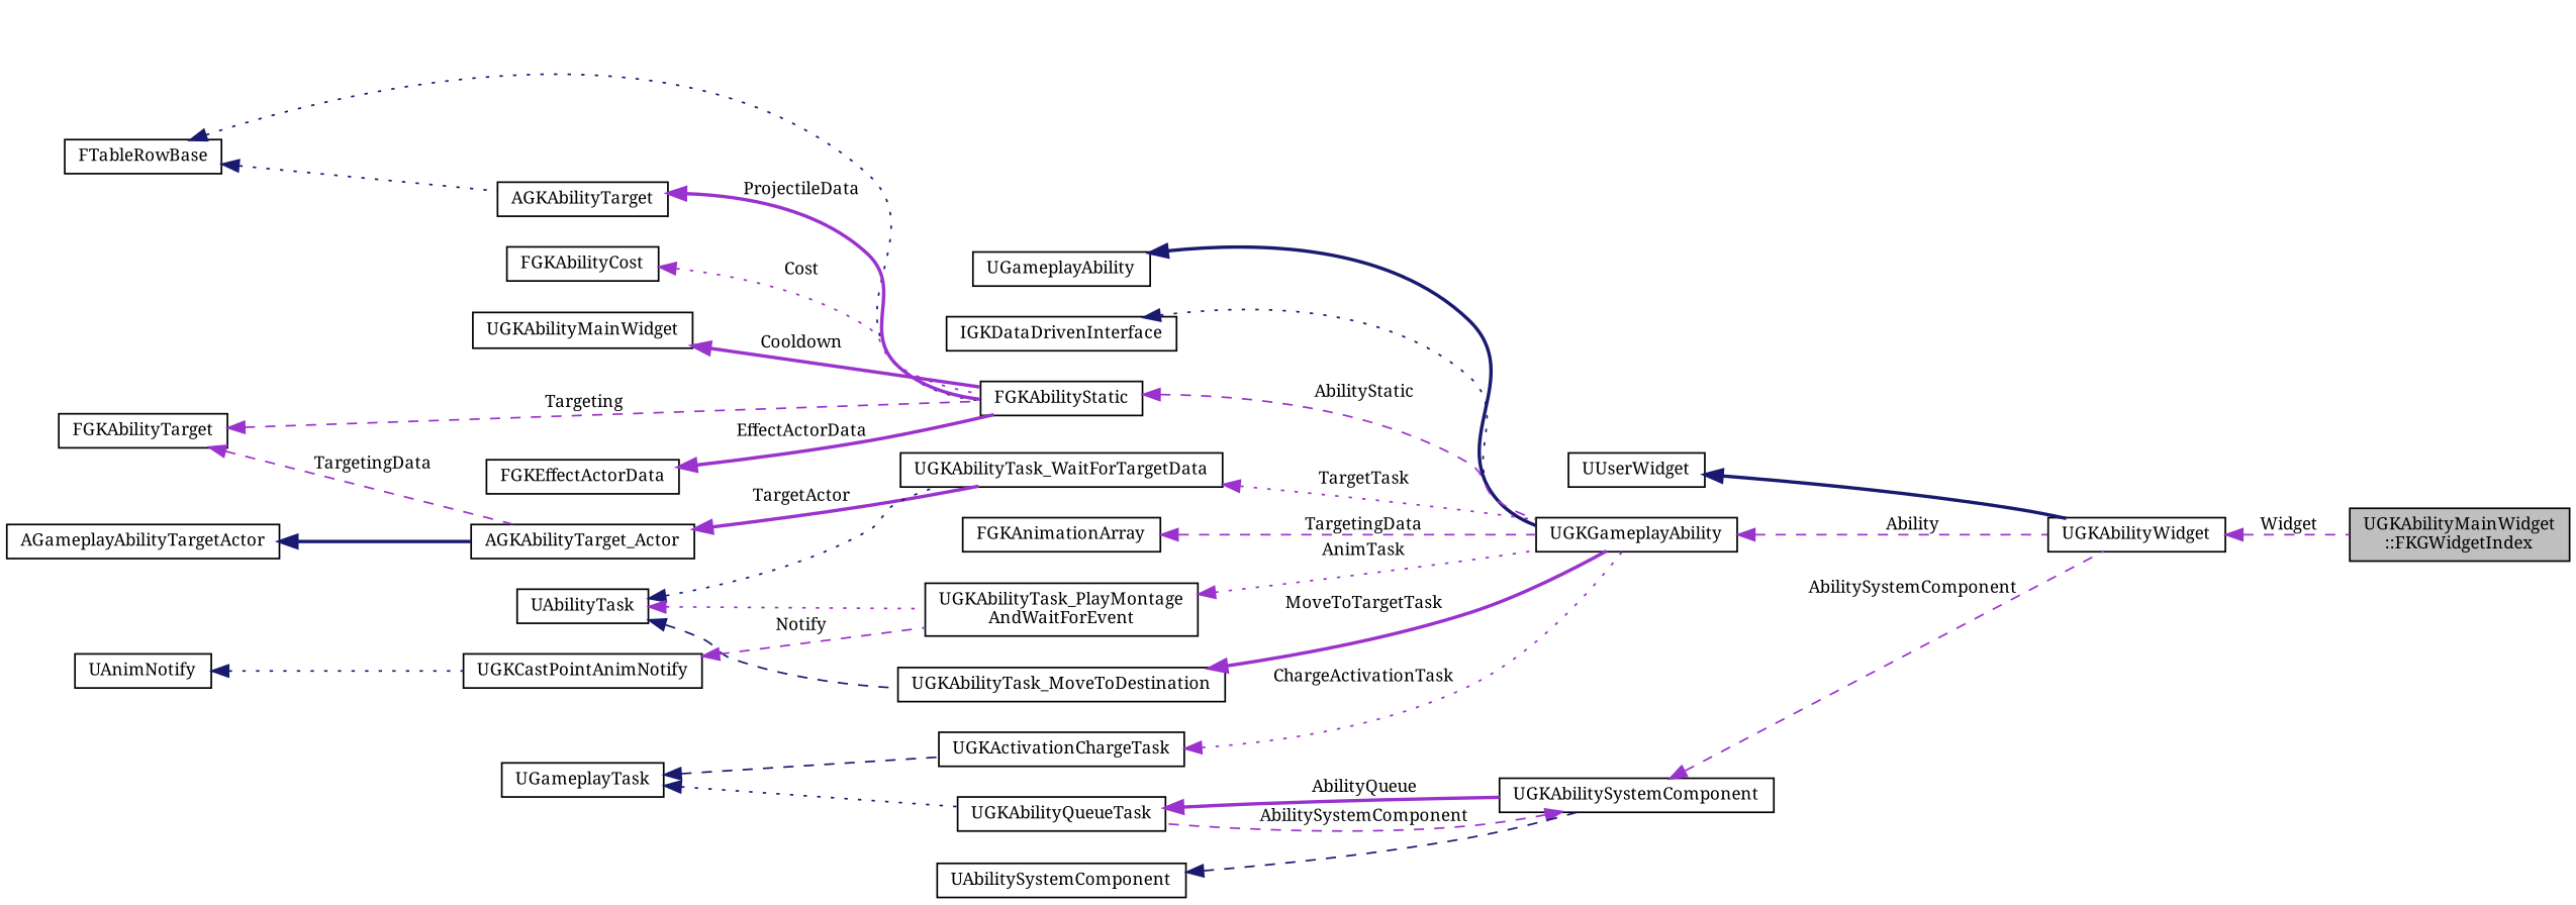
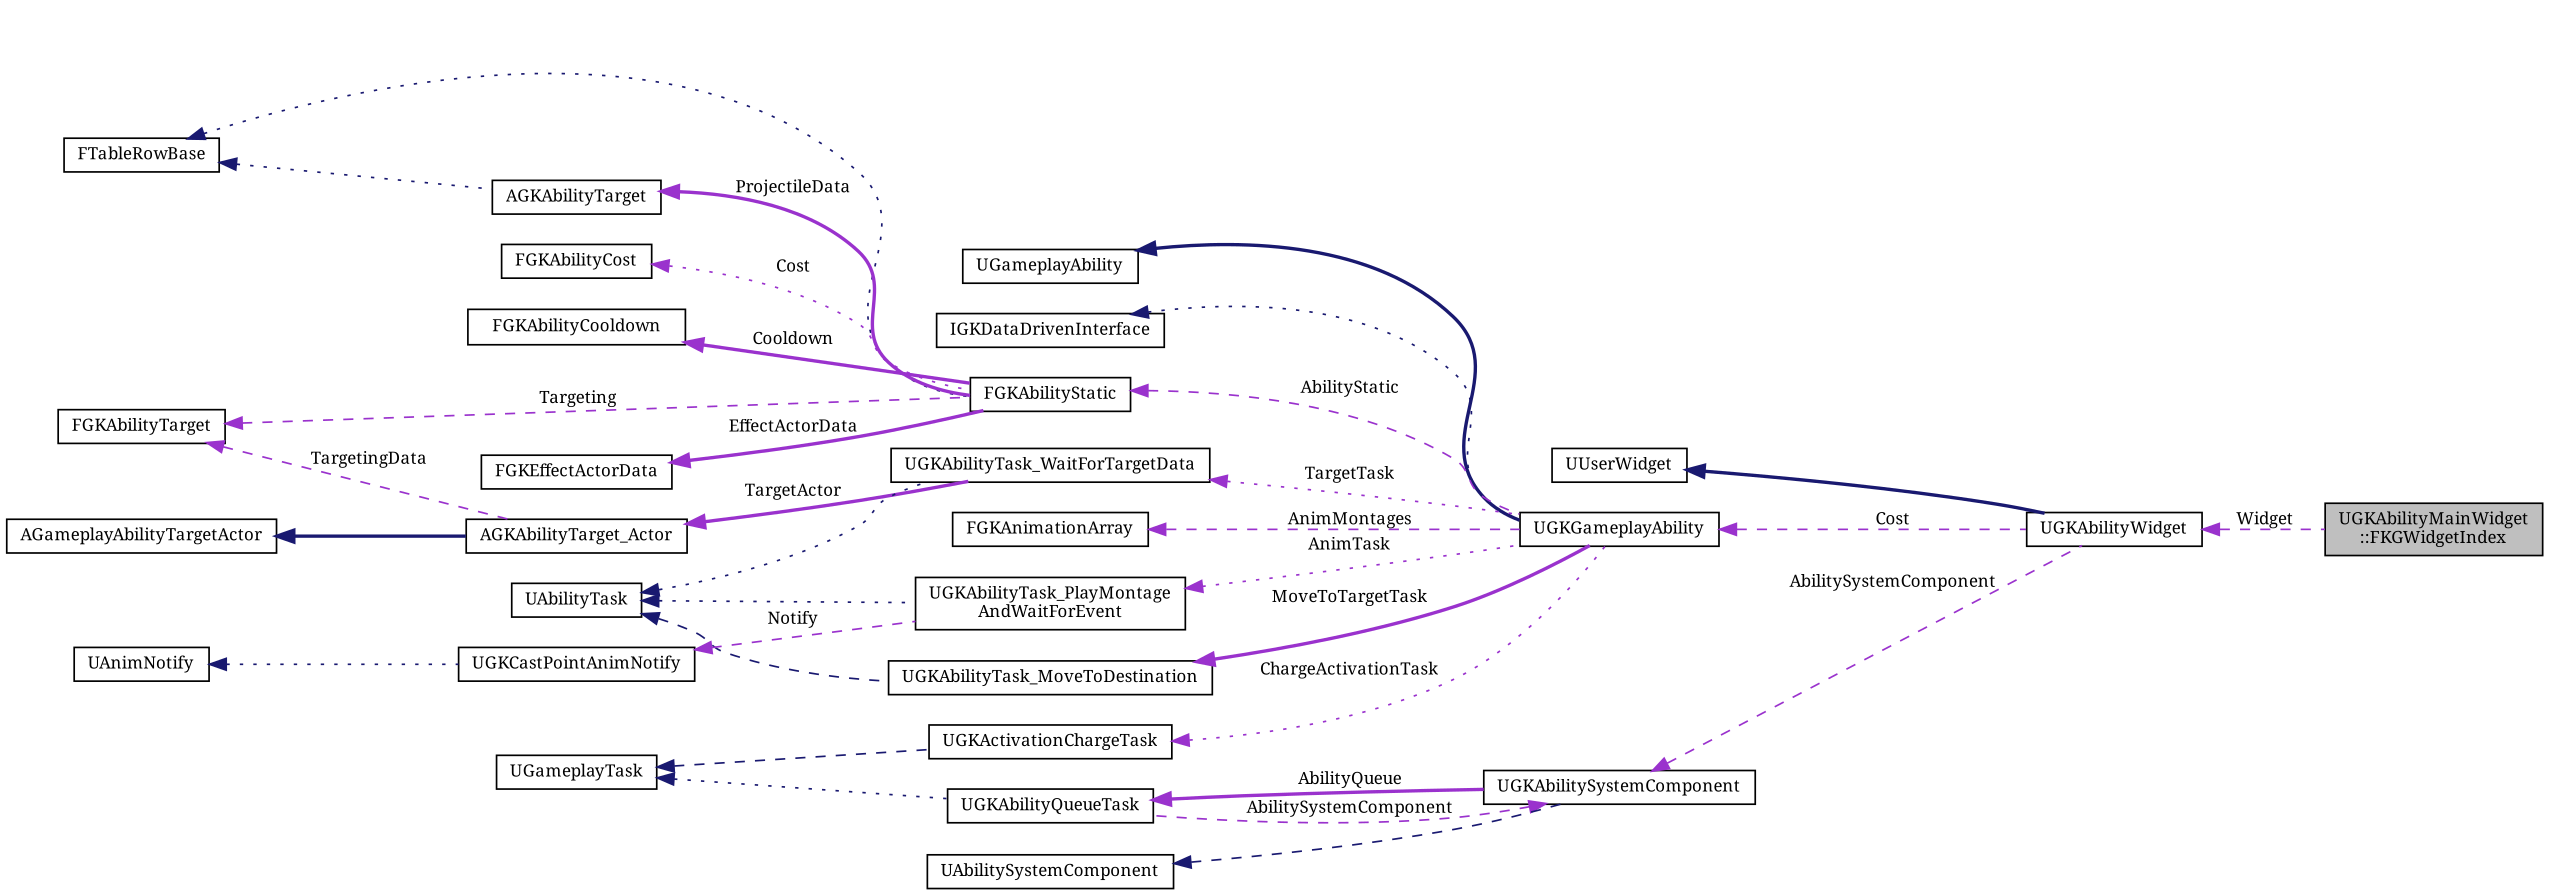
  digraph {
    fontname="Noto Serif"
    rankdir=LR
    node [color=black fillcolor=white fontname="Noto Serif" fontsize=10 shape=record style=filled]
    edge [color=darkorchid3 dir=back fontname="Noto Serif" fontsize=10 labelfontname=Helvetica labelfontsize=10 style=dashed]
    n1 [fillcolor=grey75 fontcolor=black height=0.2 label="UGKAbilityMainWidget\l::FKGWidgetIndex" width=0.4]
    n2 [height=0.2 label=UGKAbilityWidget width=0.4]
    n3 [height=0.2 label=UUserWidget width=0.4]
    n4 [height=0.2 label=UGKGameplayAbility width=0.4]
    n5 [height=0.2 label=UGameplayAbility width=0.4]
    n6 [height=0.2 label=IGKDataDrivenInterface width=0.4]
    n7 [height=0.2 label=FGKAbilityStatic width=0.4]
    n8 [height=0.2 label=FTableRowBase width=0.4]
    n9 [height=0.2 label=AGKAbilityTarget width=0.4]
    n10 [height=0.2 label=FGKAbilityCost width=0.4]
-   n11 [height=0.2 label=UGKAbilityMainWidget width=0.4]
+   n11 [height=0.2 label=FGKAbilityCooldown width=0.4]
    n12 [height=0.2 label=FGKAbilityTarget width=0.4]
    n13 [height=0.2 label=AGKAbilityTarget_Actor width=0.4]
    n14 [height=0.2 label=UGKAbilityTask_WaitForTargetData width=0.4]
    n15 [height=0.2 label=FGKEffectActorData width=0.4]
    n16 [height=0.2 label=FGKAnimationArray width=0.4]
    n17 [height=0.2 label="UGKAbilityTask_PlayMontage\lAndWaitForEvent" width=0.4]
    n18 [height=0.2 label=UAbilityTask width=0.4]
    n19 [height=0.2 label=UGKAbilityTask_MoveToDestination width=0.4]
    n20 [height=0.2 label=UGKCastPointAnimNotify width=0.4]
    n21 [height=0.2 label=UAnimNotify width=0.4]
    n22 [height=0.2 label=AGameplayAbilityTargetActor width=0.4]
    n23 [height=0.2 label=UGKActivationChargeTask width=0.4]
    n24 [height=0.2 label=UGameplayTask width=0.4]
    n25 [height=0.2 label=UGKAbilityQueueTask width=0.4]
    n26 [height=0.2 label=UGKAbilitySystemComponent width=0.4]
    n27 [height=0.2 label=UAbilitySystemComponent width=0.4]
    n2 -> n1 [label=" Widget"]
    n3 -> n2 [color=midnightblue style=bold]
-   n4 -> n2 [label=" Ability"]
+   n4 -> n2 [label=" Cost"]
    n5 -> n4 [color=midnightblue style=bold]
    n6 -> n4 [color=midnightblue style=dotted]
    n7 -> n4 [label=" AbilityStatic"]
    n8 -> n7 [color=midnightblue style=dotted]
    n8 -> n9 [color=midnightblue style=dotted]
    n9 -> n7 [label=" ProjectileData" style=bold]
    n10 -> n7 [label=" Cost" style=dotted]
    n11 -> n7 [label=" Cooldown" style=bold]
    n12 -> n7 [label=" Targeting"]
    n12 -> n13 [label=" TargetingData"]
    n13 -> n14 [label=" TargetActor" style=bold]
    n14 -> n4 [label=" TargetTask" style=dotted]
    n15 -> n7 [label=" EffectActorData" style=bold]
-   n16 -> n4 [label=" TargetingData"]
+   n16 -> n4 [label=" AnimMontages"]
    n17 -> n4 [label=" AnimTask" style=dotted]
    n18 -> n14 [color=midnightblue style=dotted]
-   n18 -> n17 [style=dotted]
+   n18 -> n17 [color=midnightblue style=dotted]
    n18 -> n19 [color=midnightblue]
    n19 -> n4 [label=" MoveToTargetTask" style=bold]
    n20 -> n17 [label=" Notify"]
    n21 -> n20 [color=midnightblue style=dotted]
    n22 -> n13 [color=midnightblue style=bold]
    n23 -> n4 [label=" ChargeActivationTask" style=dotted]
    n24 -> n23 [color=midnightblue]
    n24 -> n25 [color=midnightblue style=dotted]
    n25 -> n26 [label=" AbilityQueue" style=bold]
    n26 -> n2 [label=" AbilitySystemComponent"]
    n26 -> n25 [label=" AbilitySystemComponent"]
    n27 -> n26 [color=midnightblue]
  }
